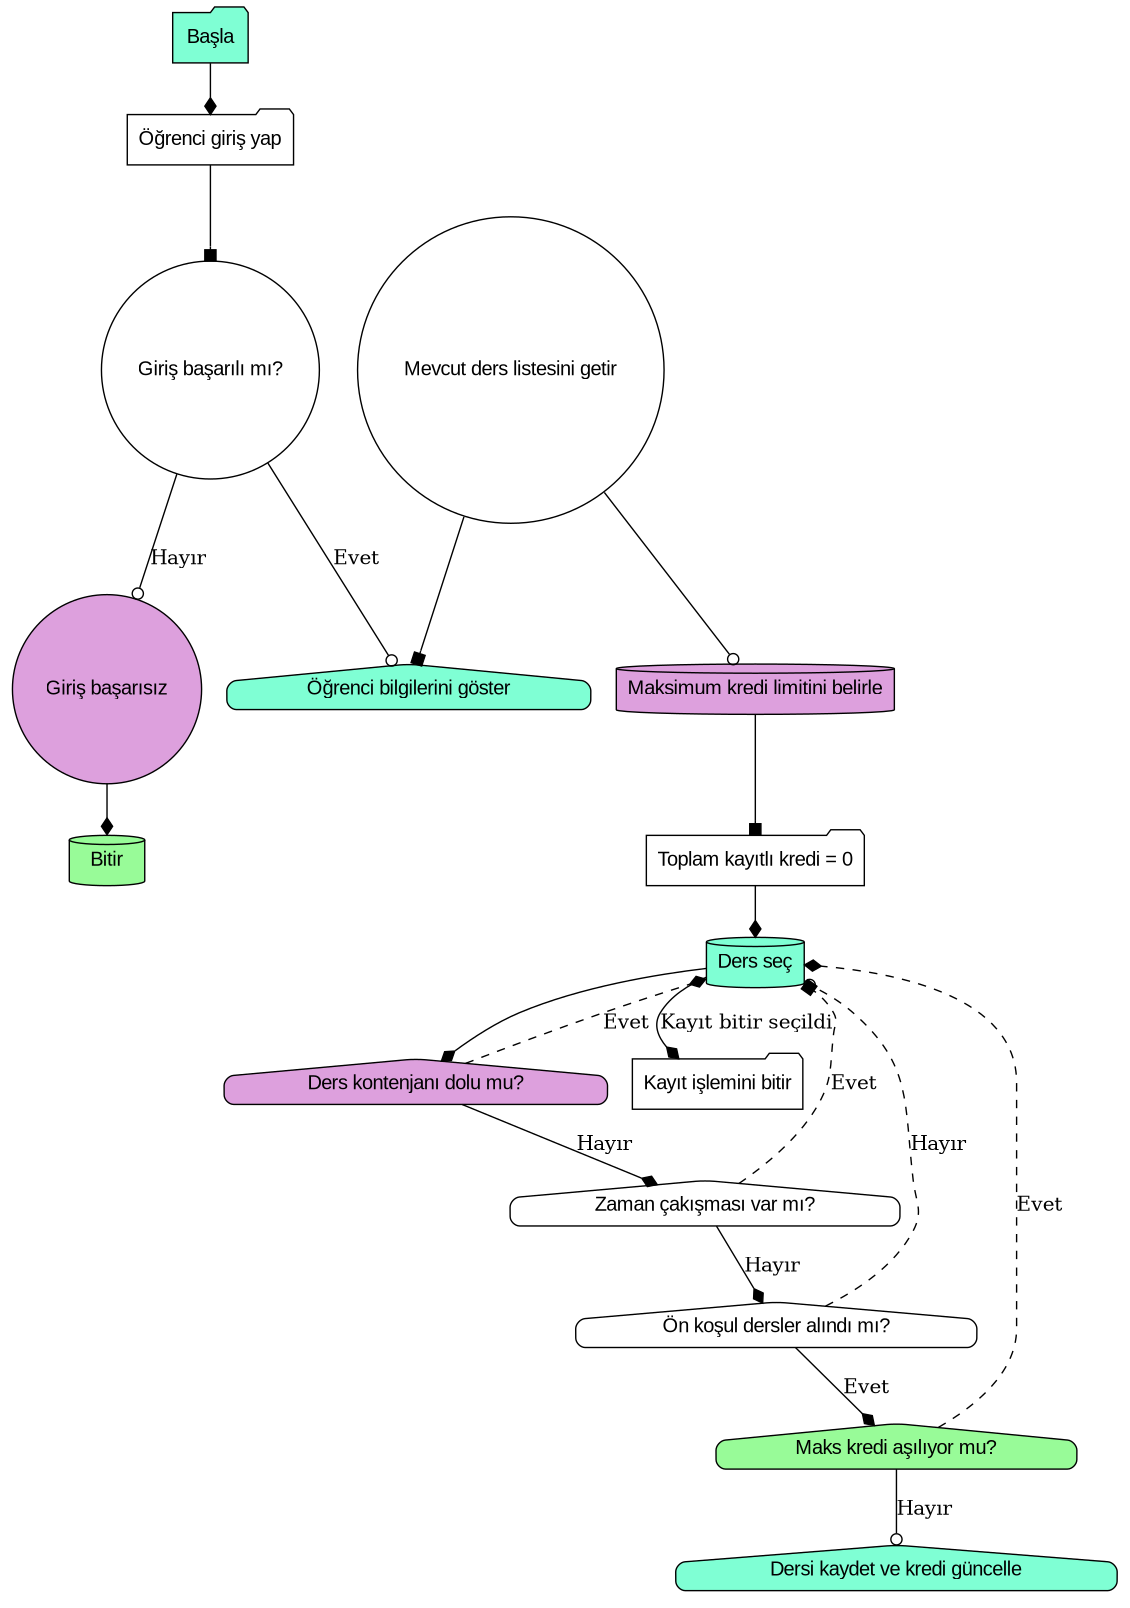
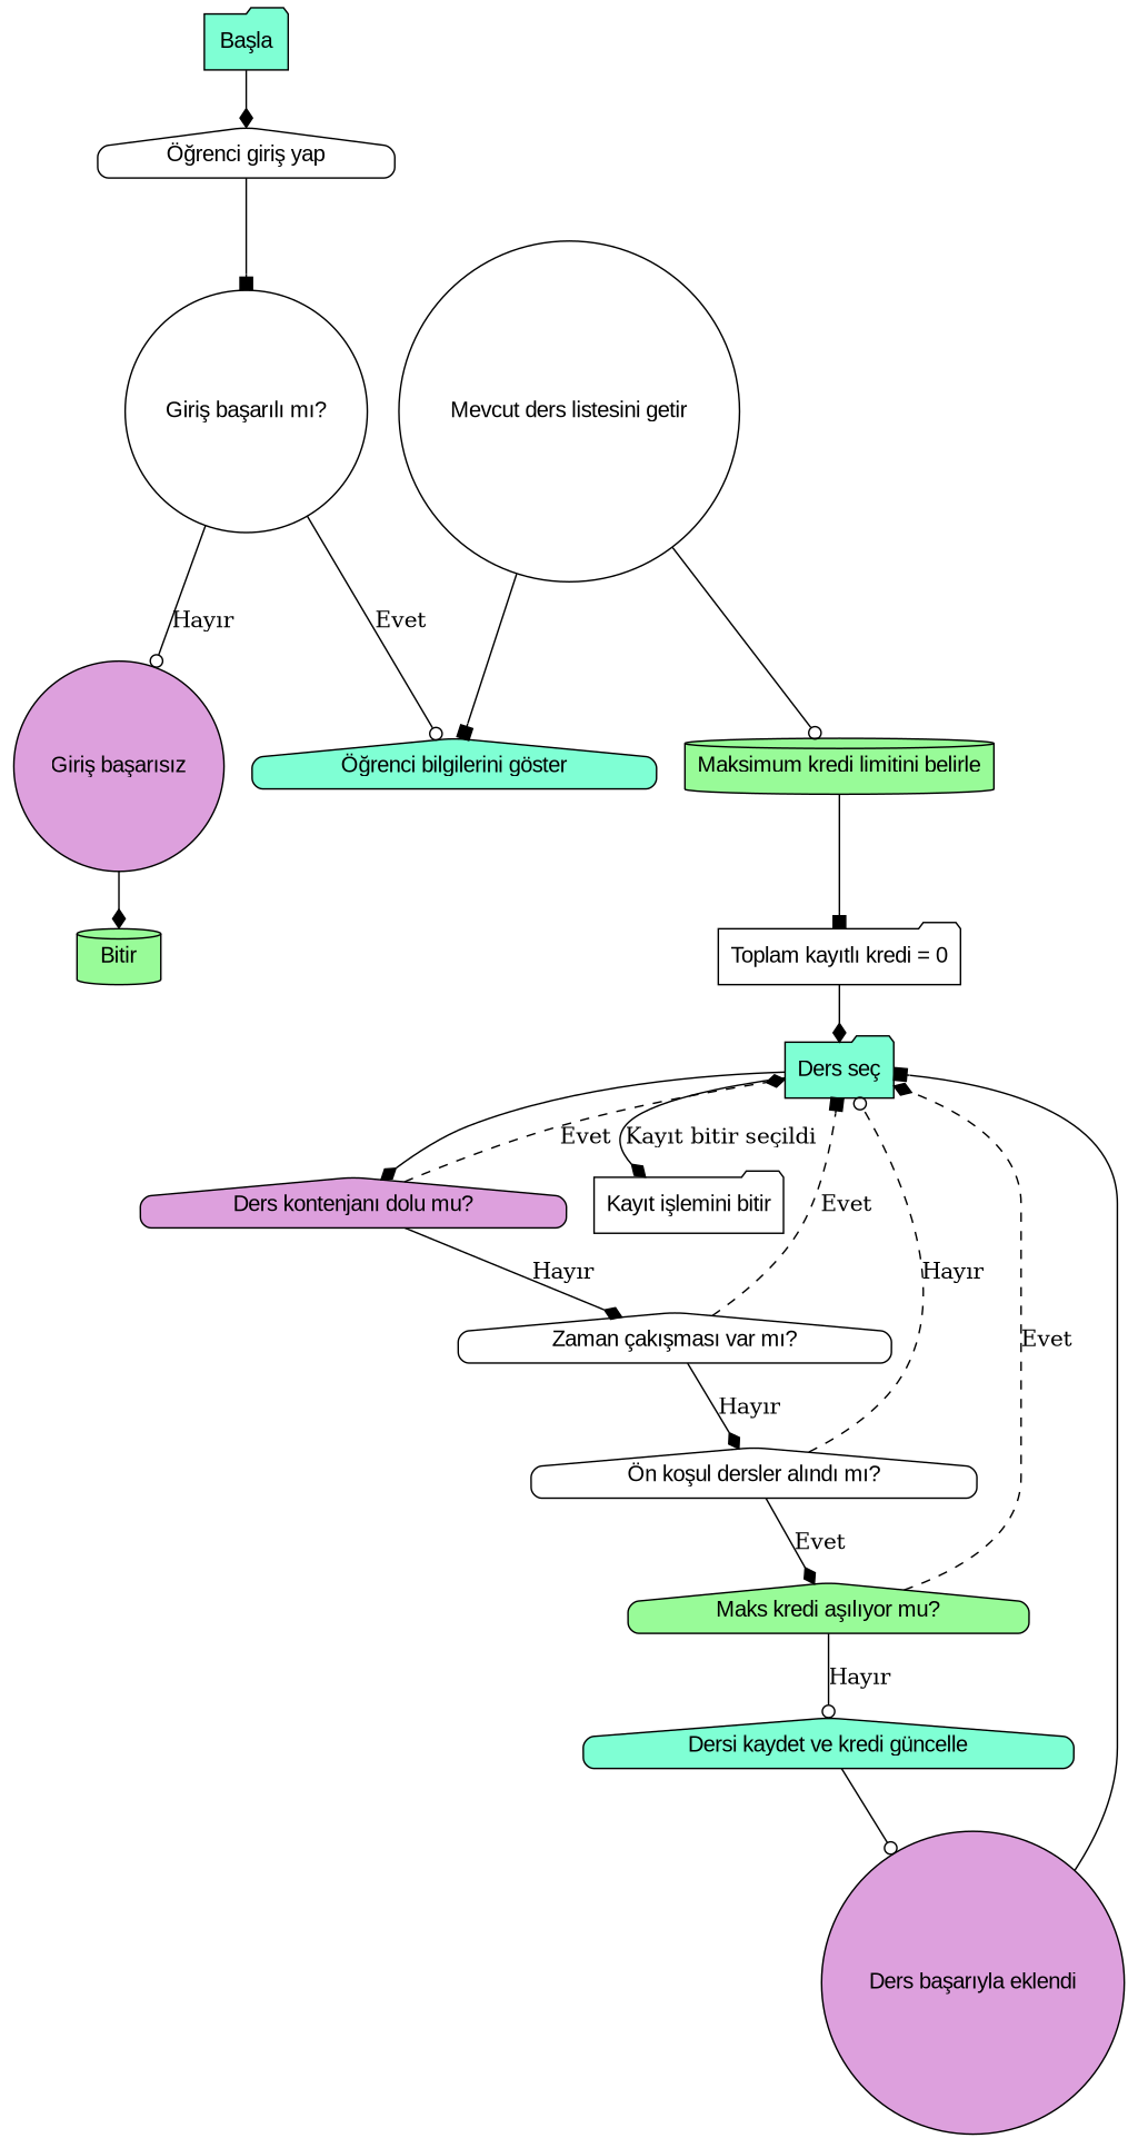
  digraph {
    rankdir=TB
    node [fillcolor=white fontname=Arial shape=house style="rounded,filled"]
    edge [arrowhead=diamond]
    n1 [fillcolor=aquamarine label="Başla" shape=folder]
-   n2 [label="Öğrenci giriş yap" shape=folder]
+   n2 [label="Öğrenci giriş yap"]
    n3 [label="Giriş başarılı mı?" shape=circle]
    n4 [fillcolor=aquamarine label="Öğrenci bilgilerini göster"]
    n5 [fillcolor=plum label="Giriş başarısız" shape=circle]
    n6 [fillcolor=palegreen label=Bitir shape=cylinder]
    n7 [label="Mevcut ders listesini getir" shape=circle]
-   n8 [fillcolor=plum label="Maksimum kredi limitini belirle" shape=cylinder]
+   n8 [fillcolor=palegreen label="Maksimum kredi limitini belirle" shape=cylinder]
    n9 [label="Toplam kayıtlı kredi = 0" shape=folder]
-   n10 [fillcolor=aquamarine label="Ders seç" shape=cylinder]
+   n10 [fillcolor=aquamarine label="Ders seç" shape=folder]
    n11 [fillcolor=plum label="Ders kontenjanı dolu mu?"]
    n12 [label="Kayıt işlemini bitir" shape=folder]
    n13 [label="Zaman çakışması var mı?"]
    n14 [label="Ön koşul dersler alındı mı?"]
    n15 [fillcolor=palegreen label="Maks kredi aşılıyor mu?"]
    n16 [fillcolor=aquamarine label="Dersi kaydet ve kredi güncelle"]
+   n17 [fillcolor=plum label="Ders başarıyla eklendi" shape=circle]
    n1 -> n2
    n2 -> n3 [arrowhead=box]
    n3 -> n4 [arrowhead=odot label=Evet]
    n3 -> n5 [arrowhead=odot label="Hayır"]
    n5 -> n6
    n7 -> n4 [arrowhead=box]
    n7 -> n8 [arrowhead=odot]
    n8 -> n9 [arrowhead=box]
    n9 -> n10
    n10 -> n11
    n10 -> n12 [label="Kayıt bitir seçildi"]
    n11 -> n10 [label=Evet style=dashed]
    n11 -> n13 [label="Hayır"]
    n13 -> n10 [arrowhead=box label=Evet style=dashed]
    n13 -> n14 [label="Hayır"]
    n14 -> n10 [arrowhead=odot label="Hayır" style=dashed]
    n14 -> n15 [label=Evet]
    n15 -> n10 [label=Evet style=dashed]
    n15 -> n16 [arrowhead=odot label="Hayır"]
+   n16 -> n17 [arrowhead=odot]
+   n17 -> n10 [arrowhead=box]
  }
